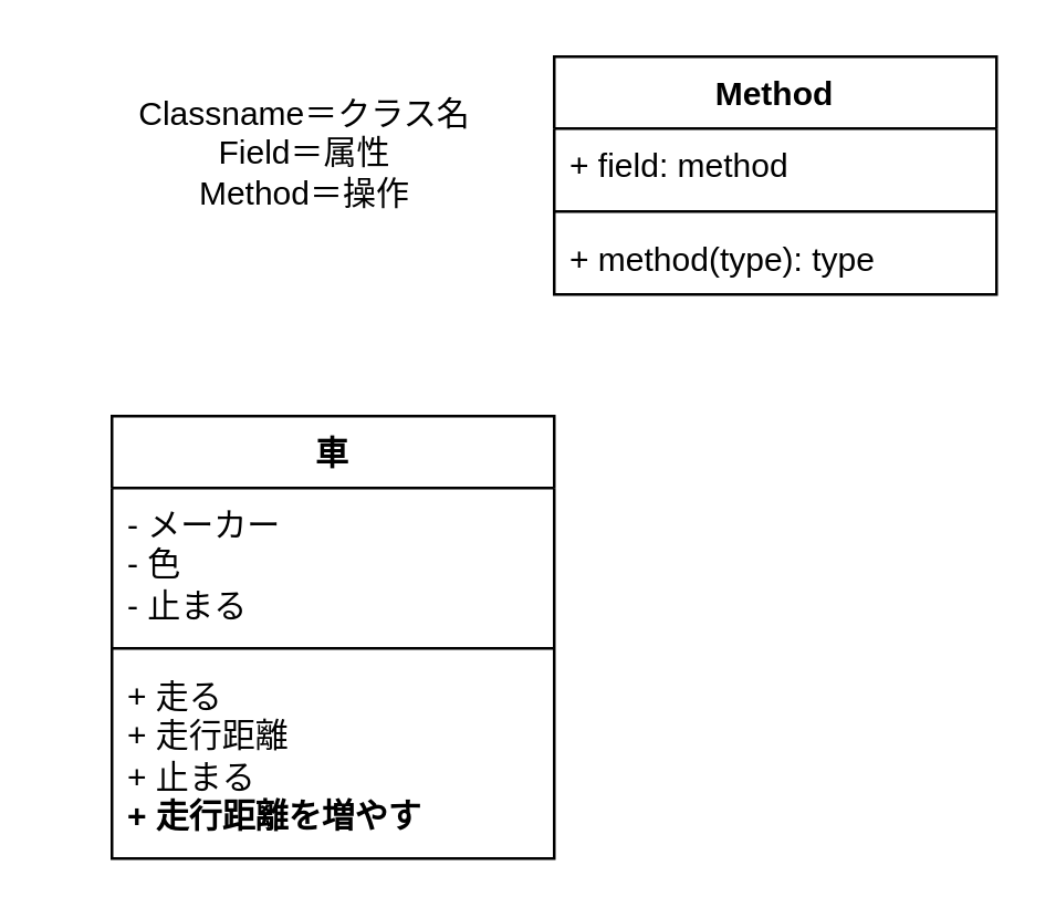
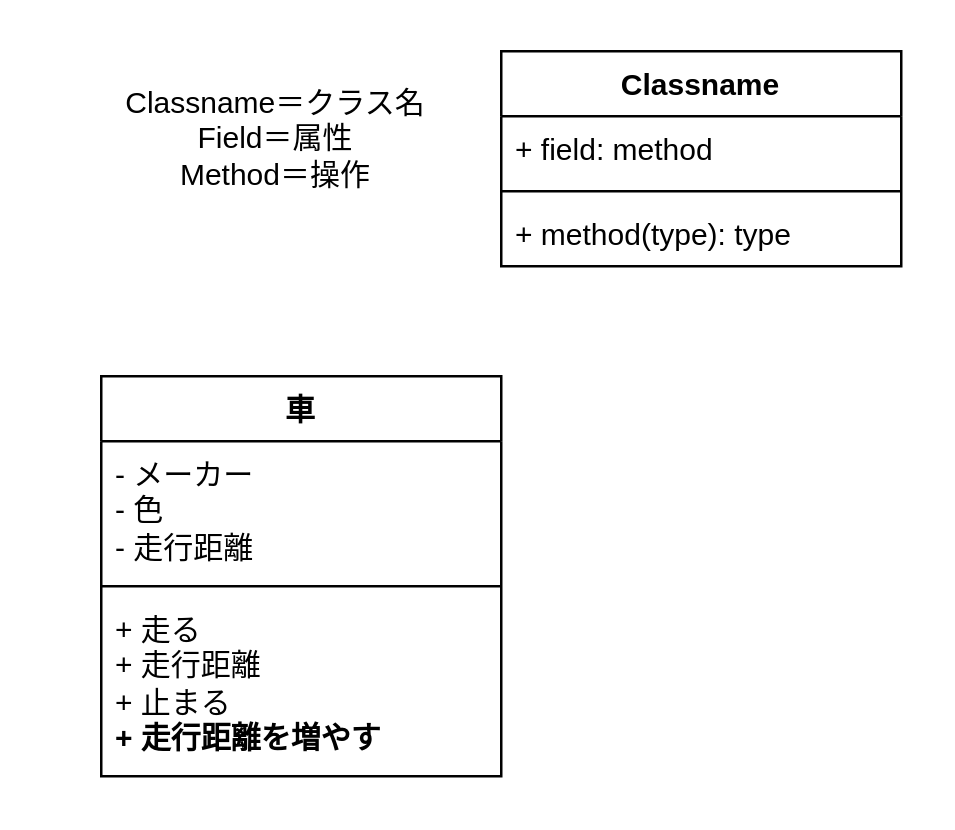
  <mxCell id="0" />
  <mxCell id="1" parent="0" />
  <mxCell id="2" value="車" style="swimlane;fontStyle=1;align=center;verticalAlign=top;childLayout=stackLayout;horizontal=1;startSize=26;horizontalStack=0;resizeParent=1;resizeParentMax=0;resizeLast=0;collapsible=1;marginBottom=0;whiteSpace=wrap;html=1;" vertex="1" parent="1"><mxGeometry x="40" y="150" width="160" height="160" as="geometry" /></mxCell>
- <mxCell id="3" value="- メーカー&lt;div&gt;- 色&lt;/div&gt;&lt;div&gt;- 止まる&lt;/div&gt;" style="text;strokeColor=none;fillColor=none;align=left;verticalAlign=top;spacingLeft=4;spacingRight=4;overflow=hidden;rotatable=0;points=[[0,0.5],[1,0.5]];portConstraint=eastwest;whiteSpace=wrap;html=1;" vertex="1" parent="2"><mxGeometry y="26" width="160" height="54" as="geometry" /></mxCell>
+ <mxCell id="3" value="- メーカー&lt;div&gt;- 色&lt;/div&gt;&lt;div&gt;- 走行距離&lt;/div&gt;" style="text;strokeColor=none;fillColor=none;align=left;verticalAlign=top;spacingLeft=4;spacingRight=4;overflow=hidden;rotatable=0;points=[[0,0.5],[1,0.5]];portConstraint=eastwest;whiteSpace=wrap;html=1;" vertex="1" parent="2"><mxGeometry y="26" width="160" height="54" as="geometry" /></mxCell>
  <mxCell id="4" value="" style="line;strokeWidth=1;fillColor=none;align=left;verticalAlign=middle;spacingTop=-1;spacingLeft=3;spacingRight=3;rotatable=0;labelPosition=right;points=[];portConstraint=eastwest;strokeColor=inherit;" vertex="1" parent="2"><mxGeometry y="80" width="160" height="8" as="geometry" /></mxCell>
  <mxCell id="5" value="+ 走る&lt;div&gt;+ 走行距離&lt;/div&gt;&lt;div&gt;+ 止まる&lt;/div&gt;&lt;div&gt;&lt;b&gt;+ 走行距離を増やす&lt;/b&gt;&lt;/div&gt;" style="text;strokeColor=none;fillColor=none;align=left;verticalAlign=top;spacingLeft=4;spacingRight=4;overflow=hidden;rotatable=0;points=[[0,0.5],[1,0.5]];portConstraint=eastwest;whiteSpace=wrap;html=1;" vertex="1" parent="2"><mxGeometry y="88" width="160" height="72" as="geometry" /></mxCell>
  <mxCell id="6" value="Classname＝クラス名&lt;div&gt;Field＝属性&lt;/div&gt;&lt;div&gt;Method＝操作&lt;/div&gt;" style="text;html=1;align=center;verticalAlign=middle;whiteSpace=wrap;rounded=0;" vertex="1" parent="1"><mxGeometry x="20" y="20" width="180" height="70" as="geometry" /></mxCell>
- <mxCell id="7" value="Method" style="swimlane;fontStyle=1;align=center;verticalAlign=top;childLayout=stackLayout;horizontal=1;startSize=26;horizontalStack=0;resizeParent=1;resizeParentMax=0;resizeLast=0;collapsible=1;marginBottom=0;whiteSpace=wrap;html=1;" vertex="1" parent="1"><mxGeometry x="200" y="20" width="160" height="86" as="geometry" /></mxCell>
+ <mxCell id="7" value="Classname" style="swimlane;fontStyle=1;align=center;verticalAlign=top;childLayout=stackLayout;horizontal=1;startSize=26;horizontalStack=0;resizeParent=1;resizeParentMax=0;resizeLast=0;collapsible=1;marginBottom=0;whiteSpace=wrap;html=1;" vertex="1" parent="1"><mxGeometry x="200" y="20" width="160" height="86" as="geometry" /></mxCell>
  <mxCell id="8" value="+ field: method" style="text;strokeColor=none;fillColor=none;align=left;verticalAlign=top;spacingLeft=4;spacingRight=4;overflow=hidden;rotatable=0;points=[[0,0.5],[1,0.5]];portConstraint=eastwest;whiteSpace=wrap;html=1;" vertex="1" parent="7"><mxGeometry y="26" width="160" height="26" as="geometry" /></mxCell>
  <mxCell id="9" value="" style="line;strokeWidth=1;fillColor=none;align=left;verticalAlign=middle;spacingTop=-1;spacingLeft=3;spacingRight=3;rotatable=0;labelPosition=right;points=[];portConstraint=eastwest;strokeColor=inherit;" vertex="1" parent="7"><mxGeometry y="52" width="160" height="8" as="geometry" /></mxCell>
  <mxCell id="10" value="+ method(type): type" style="text;strokeColor=none;fillColor=none;align=left;verticalAlign=top;spacingLeft=4;spacingRight=4;overflow=hidden;rotatable=0;points=[[0,0.5],[1,0.5]];portConstraint=eastwest;whiteSpace=wrap;html=1;" vertex="1" parent="7"><mxGeometry y="60" width="160" height="26" as="geometry" /></mxCell>
